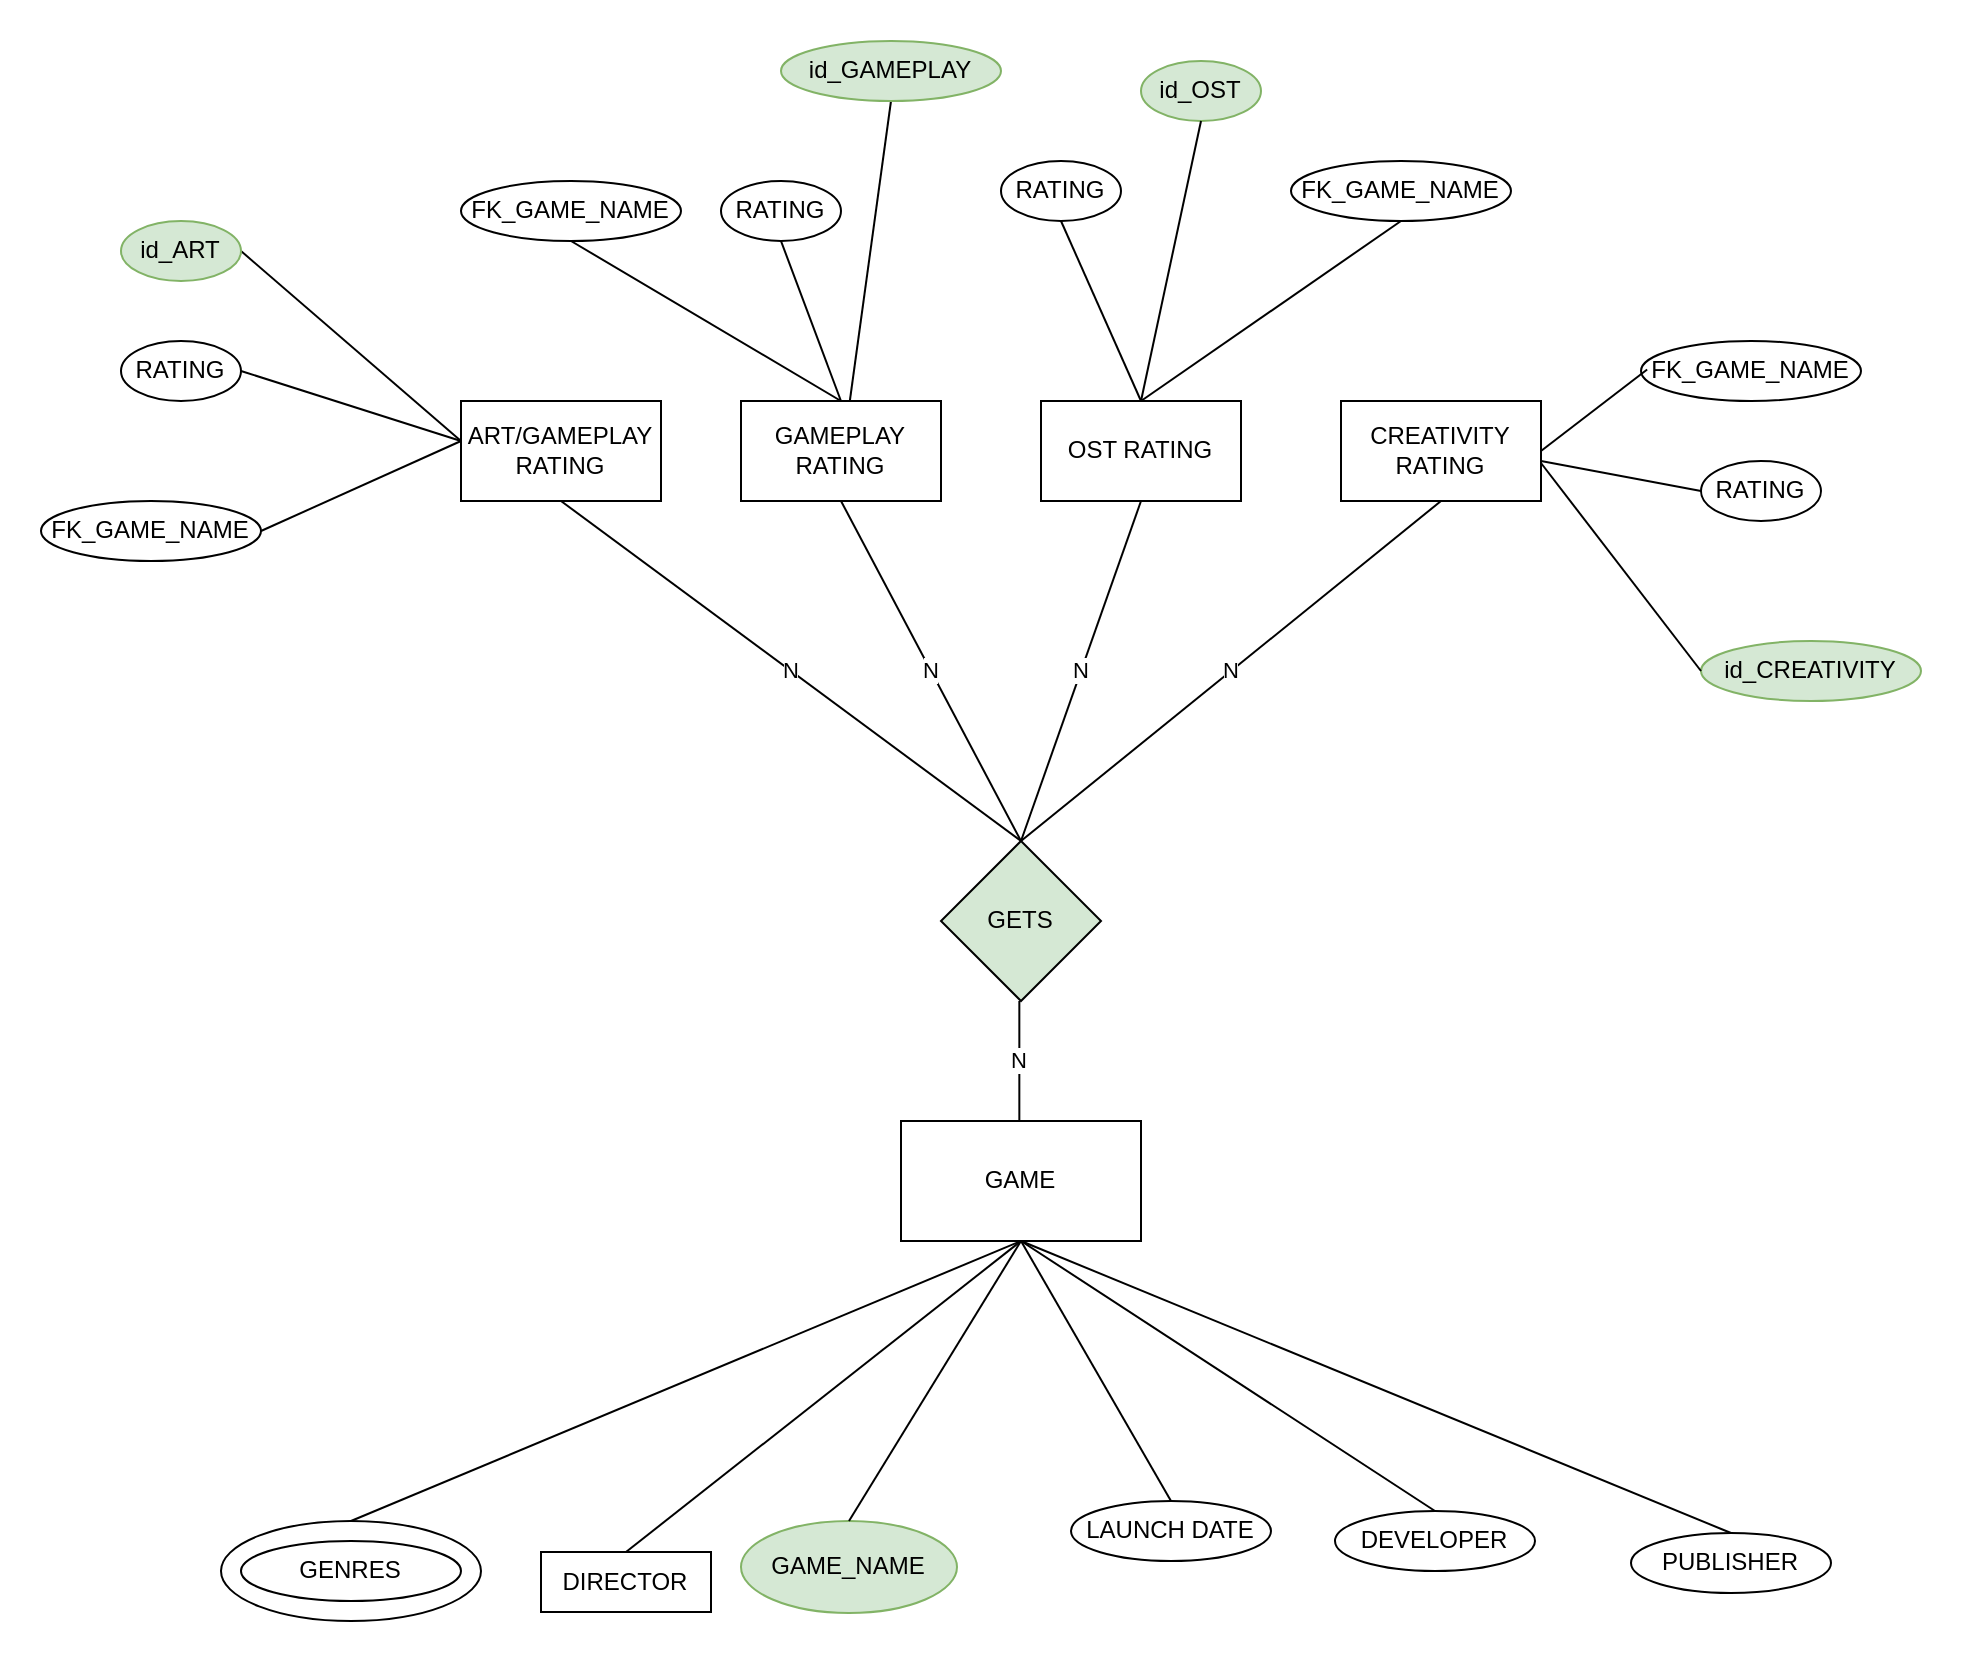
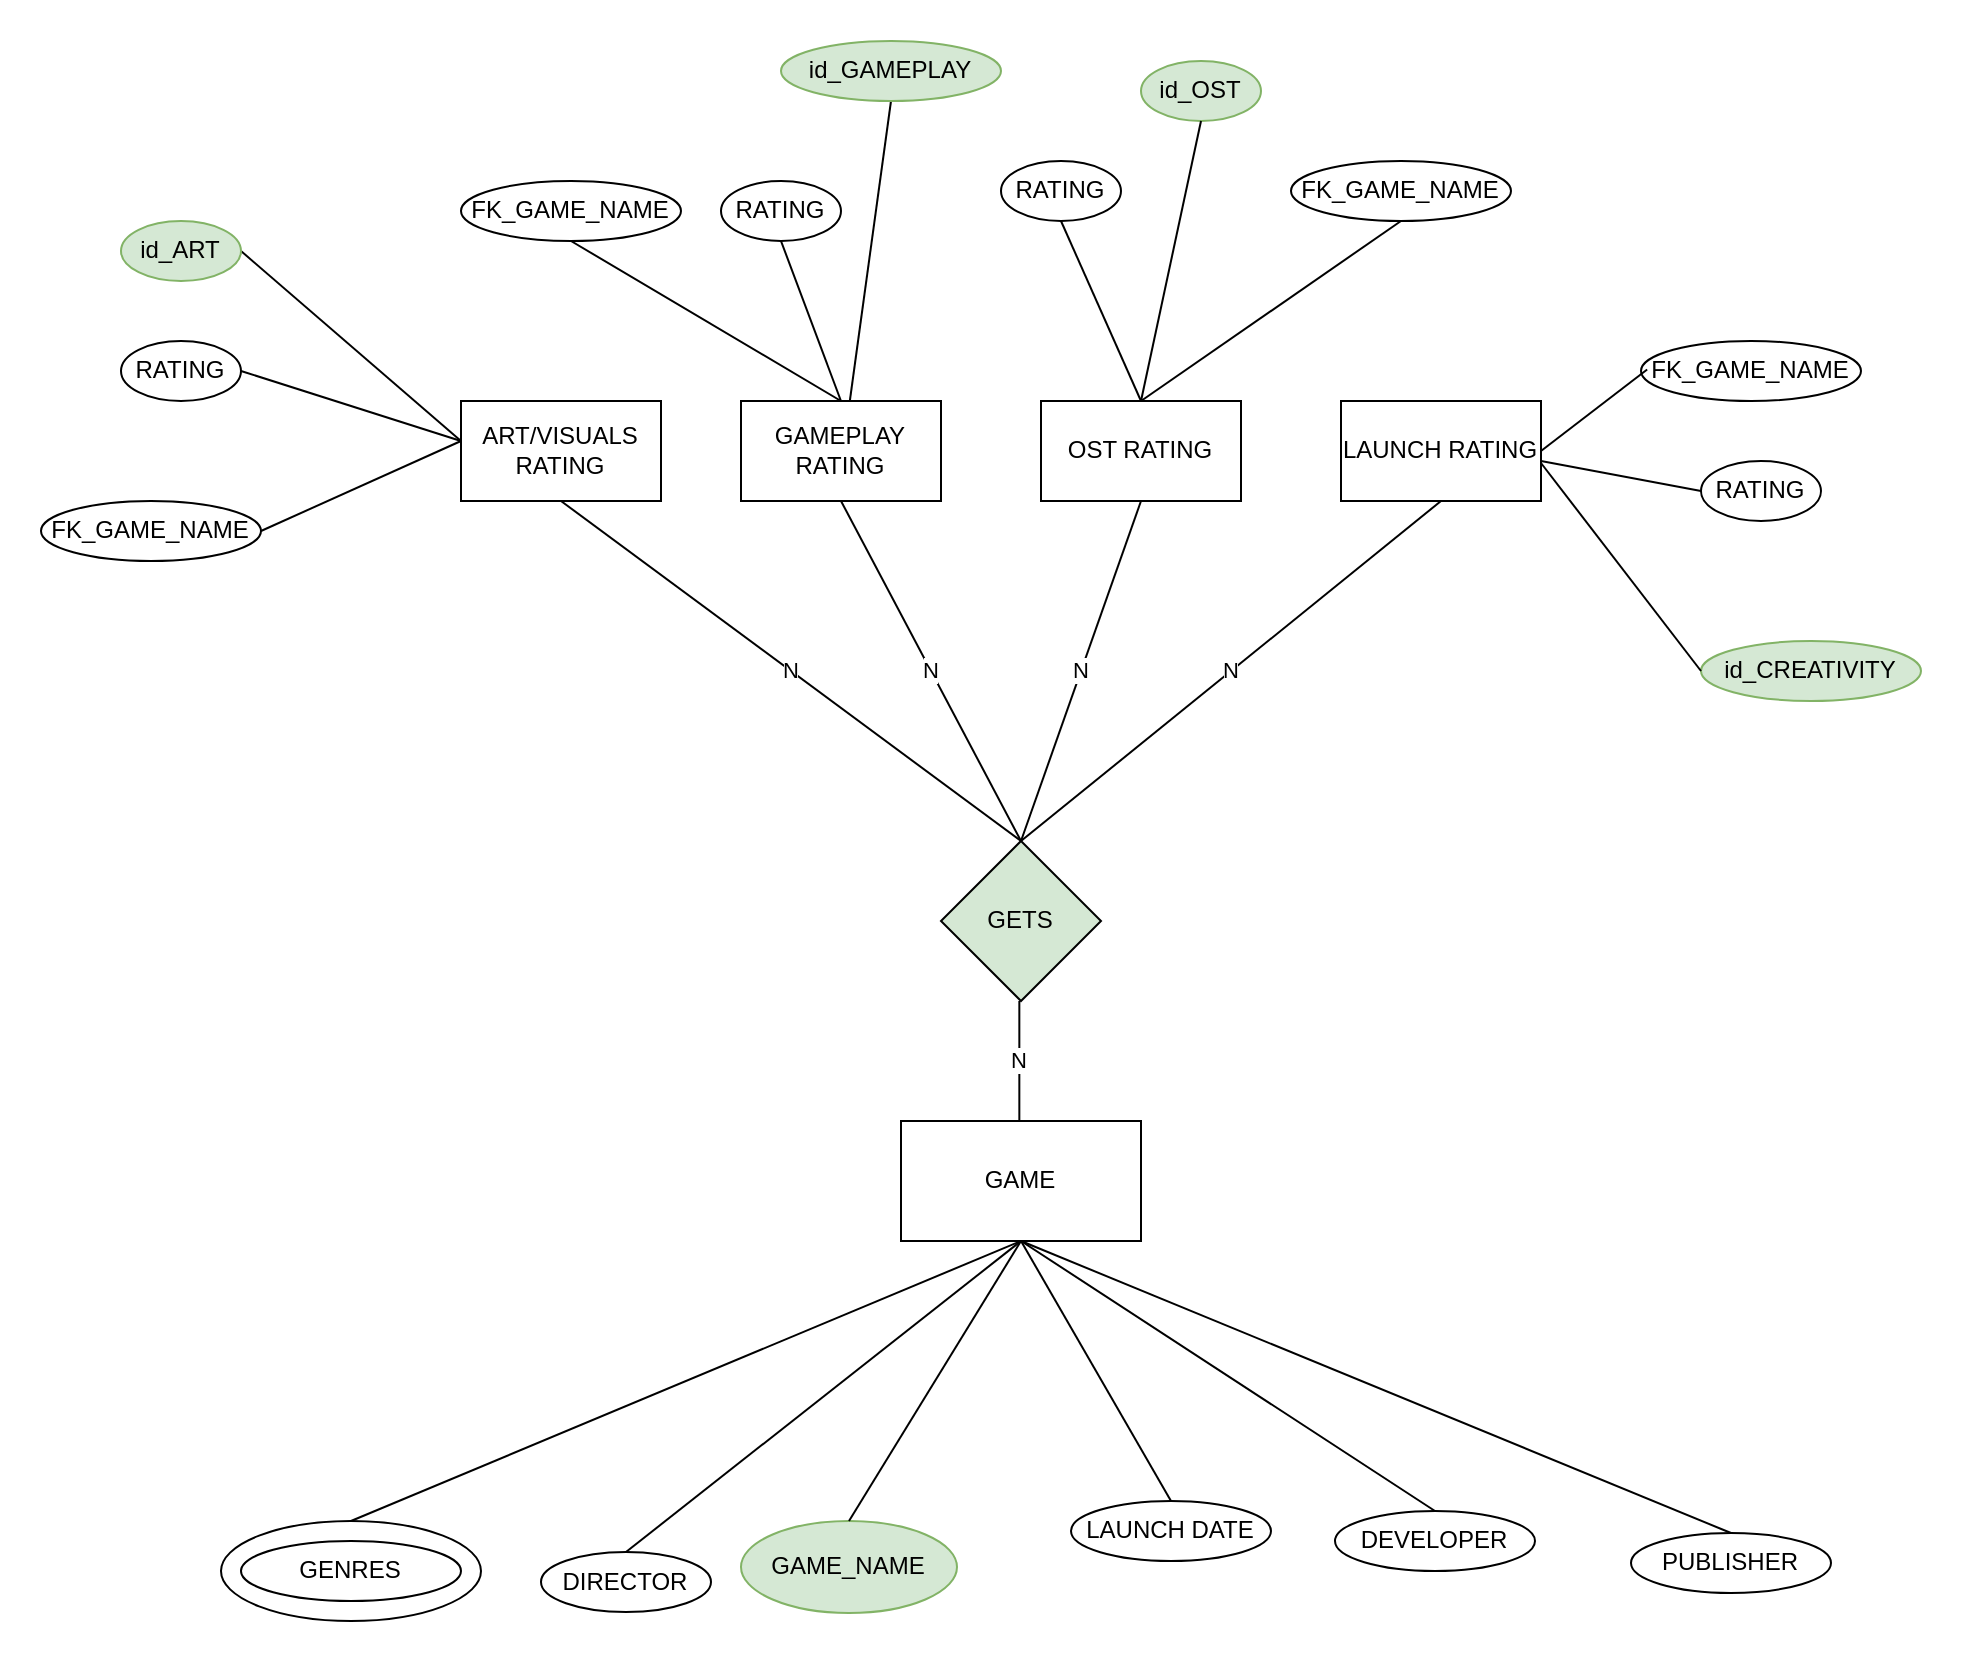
  <mxCell id="0" />
  <mxCell id="1" parent="0" />
  <mxCell id="2" value="GAME" style="rounded=0;whiteSpace=wrap;html=1;" vertex="1" parent="1"><mxGeometry x="450" y="560" width="120" height="60" as="geometry" /></mxCell>
  <mxCell id="3" value="GETS" style="rhombus;whiteSpace=wrap;html=1;fillColor=#d5e8d4;" vertex="1" parent="1"><mxGeometry x="470" y="420" width="80" height="80" as="geometry" /></mxCell>
  <mxCell id="4" value="GAME_NAME" style="ellipse;whiteSpace=wrap;html=1;fillColor=#d5e8d4;strokeColor=#82b366;" vertex="1" parent="1"><mxGeometry x="370" y="760" width="108" height="46" as="geometry" /></mxCell>
  <mxCell id="5" value="LAUNCH DATE" style="ellipse;whiteSpace=wrap;html=1;" vertex="1" parent="1"><mxGeometry x="535" y="750" width="100" height="30" as="geometry" /></mxCell>
- <mxCell id="6" value="DIRECTOR" style="whiteSpace=wrap;html=1;rounded=0;" vertex="1" parent="1"><mxGeometry x="270" y="775.5" width="85" height="30" as="geometry" /></mxCell>
+ <mxCell id="6" value="DIRECTOR" style="ellipse;whiteSpace=wrap;html=1;" vertex="1" parent="1"><mxGeometry x="270" y="775.5" width="85" height="30" as="geometry" /></mxCell>
  <mxCell id="7" value="GENRES" style="ellipse;whiteSpace=wrap;html=1;" vertex="1" parent="1"><mxGeometry x="110" y="760" width="130" height="50" as="geometry" /></mxCell>
- <mxCell id="8" value="ART/GAMEPLAY RATING" style="rounded=0;whiteSpace=wrap;html=1;" vertex="1" parent="1"><mxGeometry x="230" y="200" width="100" height="50" as="geometry" /></mxCell>
+ <mxCell id="8" value="ART/VISUALS RATING" style="rounded=0;whiteSpace=wrap;html=1;" vertex="1" parent="1"><mxGeometry x="230" y="200" width="100" height="50" as="geometry" /></mxCell>
  <mxCell id="9" value="GAMEPLAY RATING" style="rounded=0;whiteSpace=wrap;html=1;" vertex="1" parent="1"><mxGeometry x="370" y="200" width="100" height="50" as="geometry" /></mxCell>
  <mxCell id="10" value="OST RATING" style="rounded=0;whiteSpace=wrap;html=1;" vertex="1" parent="1"><mxGeometry x="520" y="200" width="100" height="50" as="geometry" /></mxCell>
- <mxCell id="11" value="CREATIVITY RATING" style="rounded=0;whiteSpace=wrap;html=1;" vertex="1" parent="1"><mxGeometry x="670" y="200" width="100" height="50" as="geometry" /></mxCell>
+ <mxCell id="11" value="LAUNCH RATING" style="rounded=0;whiteSpace=wrap;html=1;" vertex="1" parent="1"><mxGeometry x="670" y="200" width="100" height="50" as="geometry" /></mxCell>
  <mxCell id="12" value="GENRES" style="ellipse;whiteSpace=wrap;html=1;" vertex="1" parent="1"><mxGeometry x="120" y="770" width="110" height="30" as="geometry" /></mxCell>
  <mxCell id="13" value="" style="endArrow=none;html=1;rounded=0;entryX=0.5;entryY=1;entryDx=0;entryDy=0;" edge="1" parent="1" target="16"><mxGeometry width="50" height="50" relative="1" as="geometry"><mxPoint x="420" y="200" as="sourcePoint" /><mxPoint x="395" y="120" as="targetPoint" /></mxGeometry></mxCell>
  <mxCell id="14" value="" style="endArrow=none;html=1;rounded=0;exitX=1;exitY=0.5;exitDx=0;exitDy=0;" edge="1" parent="1" source="17"><mxGeometry width="50" height="50" relative="1" as="geometry"><mxPoint x="120" y="205" as="sourcePoint" /><mxPoint x="230" y="220" as="targetPoint" /></mxGeometry></mxCell>
  <mxCell id="15" value="RATING" style="ellipse;whiteSpace=wrap;html=1;" vertex="1" parent="1"><mxGeometry x="60" y="170" width="60" height="30" as="geometry" /></mxCell>
  <mxCell id="16" value="FK_GAME_NAME" style="ellipse;whiteSpace=wrap;html=1;" vertex="1" parent="1"><mxGeometry x="230" y="90" width="110" height="30" as="geometry" /></mxCell>
  <mxCell id="17" value="FK_GAME_NAME" style="ellipse;whiteSpace=wrap;html=1;fillColor=#FFFFFF;" vertex="1" parent="1"><mxGeometry x="20" y="250" width="110" height="30" as="geometry" /></mxCell>
  <mxCell id="18" value="" style="endArrow=none;html=1;rounded=0;exitX=1;exitY=0.5;exitDx=0;exitDy=0;" edge="1" parent="1" source="15"><mxGeometry width="50" height="50" relative="1" as="geometry"><mxPoint x="130" y="265" as="sourcePoint" /><mxPoint x="230" y="220" as="targetPoint" /></mxGeometry></mxCell>
  <mxCell id="19" value="" style="endArrow=none;html=1;rounded=0;entryX=0.5;entryY=1;entryDx=0;entryDy=0;" edge="1" parent="1" target="23"><mxGeometry width="50" height="50" relative="1" as="geometry"><mxPoint x="420" y="200" as="sourcePoint" /><mxPoint x="425" y="120" as="targetPoint" /></mxGeometry></mxCell>
  <mxCell id="20" value="" style="endArrow=none;html=1;rounded=0;exitX=1;exitY=0.5;exitDx=0;exitDy=0;" edge="1" parent="1"><mxGeometry width="50" height="50" relative="1" as="geometry"><mxPoint x="120" y="125" as="sourcePoint" /><mxPoint x="230" y="220" as="targetPoint" /></mxGeometry></mxCell>
  <mxCell id="21" value="" style="endArrow=none;html=1;rounded=0;entryX=0.5;entryY=1;entryDx=0;entryDy=0;" edge="1" parent="1" target="24"><mxGeometry width="50" height="50" relative="1" as="geometry"><mxPoint x="424.41" y="200" as="sourcePoint" /><mxPoint x="510" y="120" as="targetPoint" /></mxGeometry></mxCell>
  <mxCell id="22" value="id_ART" style="ellipse;whiteSpace=wrap;html=1;fillColor=#d5e8d4;strokeColor=#82b366;" vertex="1" parent="1"><mxGeometry x="60" y="110" width="60" height="30" as="geometry" /></mxCell>
  <mxCell id="23" value="RATING" style="ellipse;whiteSpace=wrap;html=1;" vertex="1" parent="1"><mxGeometry x="360" y="90" width="60" height="30" as="geometry" /></mxCell>
  <mxCell id="24" value="id_GAMEPLAY" style="ellipse;whiteSpace=wrap;html=1;fillColor=#d5e8d4;strokeColor=#82b366;" vertex="1" parent="1"><mxGeometry x="390" y="20" width="110" height="30" as="geometry" /></mxCell>
  <mxCell id="25" value="FK_GAME_NAME" style="ellipse;whiteSpace=wrap;html=1;fillColor=#FFFFFF;" vertex="1" parent="1"><mxGeometry x="820" y="170" width="110" height="30" as="geometry" /></mxCell>
  <mxCell id="26" value="id_CREATIVITY" style="ellipse;whiteSpace=wrap;html=1;fillColor=#d5e8d4;strokeColor=#82b366;" vertex="1" parent="1"><mxGeometry x="850" y="320" width="110" height="30" as="geometry" /></mxCell>
  <mxCell id="27" value="" style="endArrow=none;html=1;rounded=0;entryX=0.028;entryY=0.475;entryDx=0;entryDy=0;entryPerimeter=0;" edge="1" parent="1" target="25"><mxGeometry width="50" height="50" relative="1" as="geometry"><mxPoint x="770" y="225" as="sourcePoint" /><mxPoint x="820" y="180" as="targetPoint" /></mxGeometry></mxCell>
  <mxCell id="28" value="" style="endArrow=none;html=1;rounded=0;entryX=0;entryY=0.5;entryDx=0;entryDy=0;" edge="1" parent="1" target="26"><mxGeometry width="50" height="50" relative="1" as="geometry"><mxPoint x="770" y="231" as="sourcePoint" /><mxPoint x="823" y="190" as="targetPoint" /></mxGeometry></mxCell>
  <mxCell id="29" value="RATING" style="ellipse;whiteSpace=wrap;html=1;" vertex="1" parent="1"><mxGeometry x="850" y="230" width="60" height="30" as="geometry" /></mxCell>
  <mxCell id="30" value="" style="endArrow=none;html=1;rounded=0;entryX=0;entryY=0.5;entryDx=0;entryDy=0;" edge="1" parent="1" target="29"><mxGeometry width="50" height="50" relative="1" as="geometry"><mxPoint x="770" y="230" as="sourcePoint" /><mxPoint x="823" y="189" as="targetPoint" /></mxGeometry></mxCell>
  <mxCell id="31" value="FK_GAME_NAME" style="ellipse;whiteSpace=wrap;html=1;fillColor=#FFFFFF;" vertex="1" parent="1"><mxGeometry x="645" y="80" width="110" height="30" as="geometry" /></mxCell>
  <mxCell id="32" value="" style="endArrow=none;html=1;rounded=0;entryX=0.5;entryY=1;entryDx=0;entryDy=0;" edge="1" parent="1" target="31"><mxGeometry width="50" height="50" relative="1" as="geometry"><mxPoint x="570" y="200" as="sourcePoint" /><mxPoint x="620" y="150" as="targetPoint" /></mxGeometry></mxCell>
  <mxCell id="33" value="RATING" style="ellipse;whiteSpace=wrap;html=1;" vertex="1" parent="1"><mxGeometry x="500" y="80" width="60" height="30" as="geometry" /></mxCell>
  <mxCell id="34" value="" style="endArrow=none;html=1;rounded=0;entryX=0.5;entryY=1;entryDx=0;entryDy=0;" edge="1" parent="1" target="33"><mxGeometry width="50" height="50" relative="1" as="geometry"><mxPoint x="570" y="200" as="sourcePoint" /><mxPoint x="620" y="150" as="targetPoint" /></mxGeometry></mxCell>
  <mxCell id="35" value="id_OST" style="ellipse;whiteSpace=wrap;html=1;fillColor=#d5e8d4;strokeColor=#82b366;" vertex="1" parent="1"><mxGeometry x="570" y="30" width="60" height="30" as="geometry" /></mxCell>
  <mxCell id="36" value="" style="endArrow=none;html=1;rounded=0;entryX=0.5;entryY=1;entryDx=0;entryDy=0;" edge="1" parent="1" target="35"><mxGeometry width="50" height="50" relative="1" as="geometry"><mxPoint x="570" y="200" as="sourcePoint" /><mxPoint x="620" y="150" as="targetPoint" /></mxGeometry></mxCell>
  <mxCell id="37" value="N" style="endArrow=none;html=1;rounded=0;entryX=0.5;entryY=1;entryDx=0;entryDy=0;" edge="1" parent="1" target="8"><mxGeometry width="50" height="50" relative="1" as="geometry"><mxPoint x="510" y="420" as="sourcePoint" /><mxPoint x="560" y="370" as="targetPoint" /></mxGeometry></mxCell>
  <mxCell id="38" value="N" style="endArrow=none;html=1;rounded=0;entryX=0.5;entryY=1;entryDx=0;entryDy=0;" edge="1" parent="1" target="9"><mxGeometry width="50" height="50" relative="1" as="geometry"><mxPoint x="510" y="420" as="sourcePoint" /><mxPoint x="560" y="370" as="targetPoint" /></mxGeometry></mxCell>
  <mxCell id="39" value="N" style="endArrow=none;html=1;rounded=0;entryX=0.5;entryY=1;entryDx=0;entryDy=0;" edge="1" parent="1" target="10"><mxGeometry width="50" height="50" relative="1" as="geometry"><mxPoint x="510" y="420" as="sourcePoint" /><mxPoint x="560" y="370" as="targetPoint" /></mxGeometry></mxCell>
  <mxCell id="40" value="N" style="endArrow=none;html=1;rounded=0;entryX=0.5;entryY=1;entryDx=0;entryDy=0;" edge="1" parent="1" target="11"><mxGeometry width="50" height="50" relative="1" as="geometry"><mxPoint x="510" y="420" as="sourcePoint" /><mxPoint x="560" y="370" as="targetPoint" /></mxGeometry></mxCell>
  <mxCell id="41" value="N" style="endArrow=none;html=1;rounded=0;exitX=0.5;exitY=0;exitDx=0;exitDy=0;" edge="1" parent="1"><mxGeometry width="50" height="50" relative="1" as="geometry"><mxPoint x="509.17" y="560" as="sourcePoint" /><mxPoint x="509.17" y="500" as="targetPoint" /></mxGeometry></mxCell>
  <mxCell id="42" value="" style="endArrow=none;html=1;rounded=0;exitX=0.5;exitY=0;exitDx=0;exitDy=0;" edge="1" parent="1" source="4"><mxGeometry width="50" height="50" relative="1" as="geometry"><mxPoint x="460" y="670" as="sourcePoint" /><mxPoint x="510" y="620" as="targetPoint" /></mxGeometry></mxCell>
  <mxCell id="43" value="" style="endArrow=none;html=1;rounded=0;exitX=0.5;exitY=0;exitDx=0;exitDy=0;" edge="1" parent="1" source="6"><mxGeometry width="50" height="50" relative="1" as="geometry"><mxPoint x="460" y="670" as="sourcePoint" /><mxPoint x="510" y="620" as="targetPoint" /></mxGeometry></mxCell>
  <mxCell id="44" value="" style="endArrow=none;html=1;rounded=0;exitX=0.5;exitY=0;exitDx=0;exitDy=0;" edge="1" parent="1" source="5"><mxGeometry width="50" height="50" relative="1" as="geometry"><mxPoint x="460" y="670" as="sourcePoint" /><mxPoint x="510" y="620" as="targetPoint" /></mxGeometry></mxCell>
  <mxCell id="45" value="" style="endArrow=none;html=1;rounded=0;exitX=0.5;exitY=0;exitDx=0;exitDy=0;" edge="1" parent="1" source="7"><mxGeometry width="50" height="50" relative="1" as="geometry"><mxPoint x="460" y="670" as="sourcePoint" /><mxPoint x="510" y="620" as="targetPoint" /></mxGeometry></mxCell>
  <mxCell id="46" value="DEVELOPER" style="ellipse;whiteSpace=wrap;html=1;" vertex="1" parent="1"><mxGeometry x="667" y="755" width="100" height="30" as="geometry" /></mxCell>
  <mxCell id="47" value="PUBLISHER" style="ellipse;whiteSpace=wrap;html=1;" vertex="1" parent="1"><mxGeometry x="815" y="766" width="100" height="30" as="geometry" /></mxCell>
  <mxCell id="48" value="" style="endArrow=none;html=1;rounded=0;exitX=0.5;exitY=0;exitDx=0;exitDy=0;" edge="1" parent="1" source="46"><mxGeometry width="50" height="50" relative="1" as="geometry"><mxPoint x="460" y="670" as="sourcePoint" /><mxPoint x="510" y="620" as="targetPoint" /></mxGeometry></mxCell>
  <mxCell id="49" value="" style="endArrow=none;html=1;rounded=0;exitX=0.5;exitY=0;exitDx=0;exitDy=0;" edge="1" parent="1" source="47"><mxGeometry width="50" height="50" relative="1" as="geometry"><mxPoint x="460" y="670" as="sourcePoint" /><mxPoint x="510" y="620" as="targetPoint" /></mxGeometry></mxCell>
